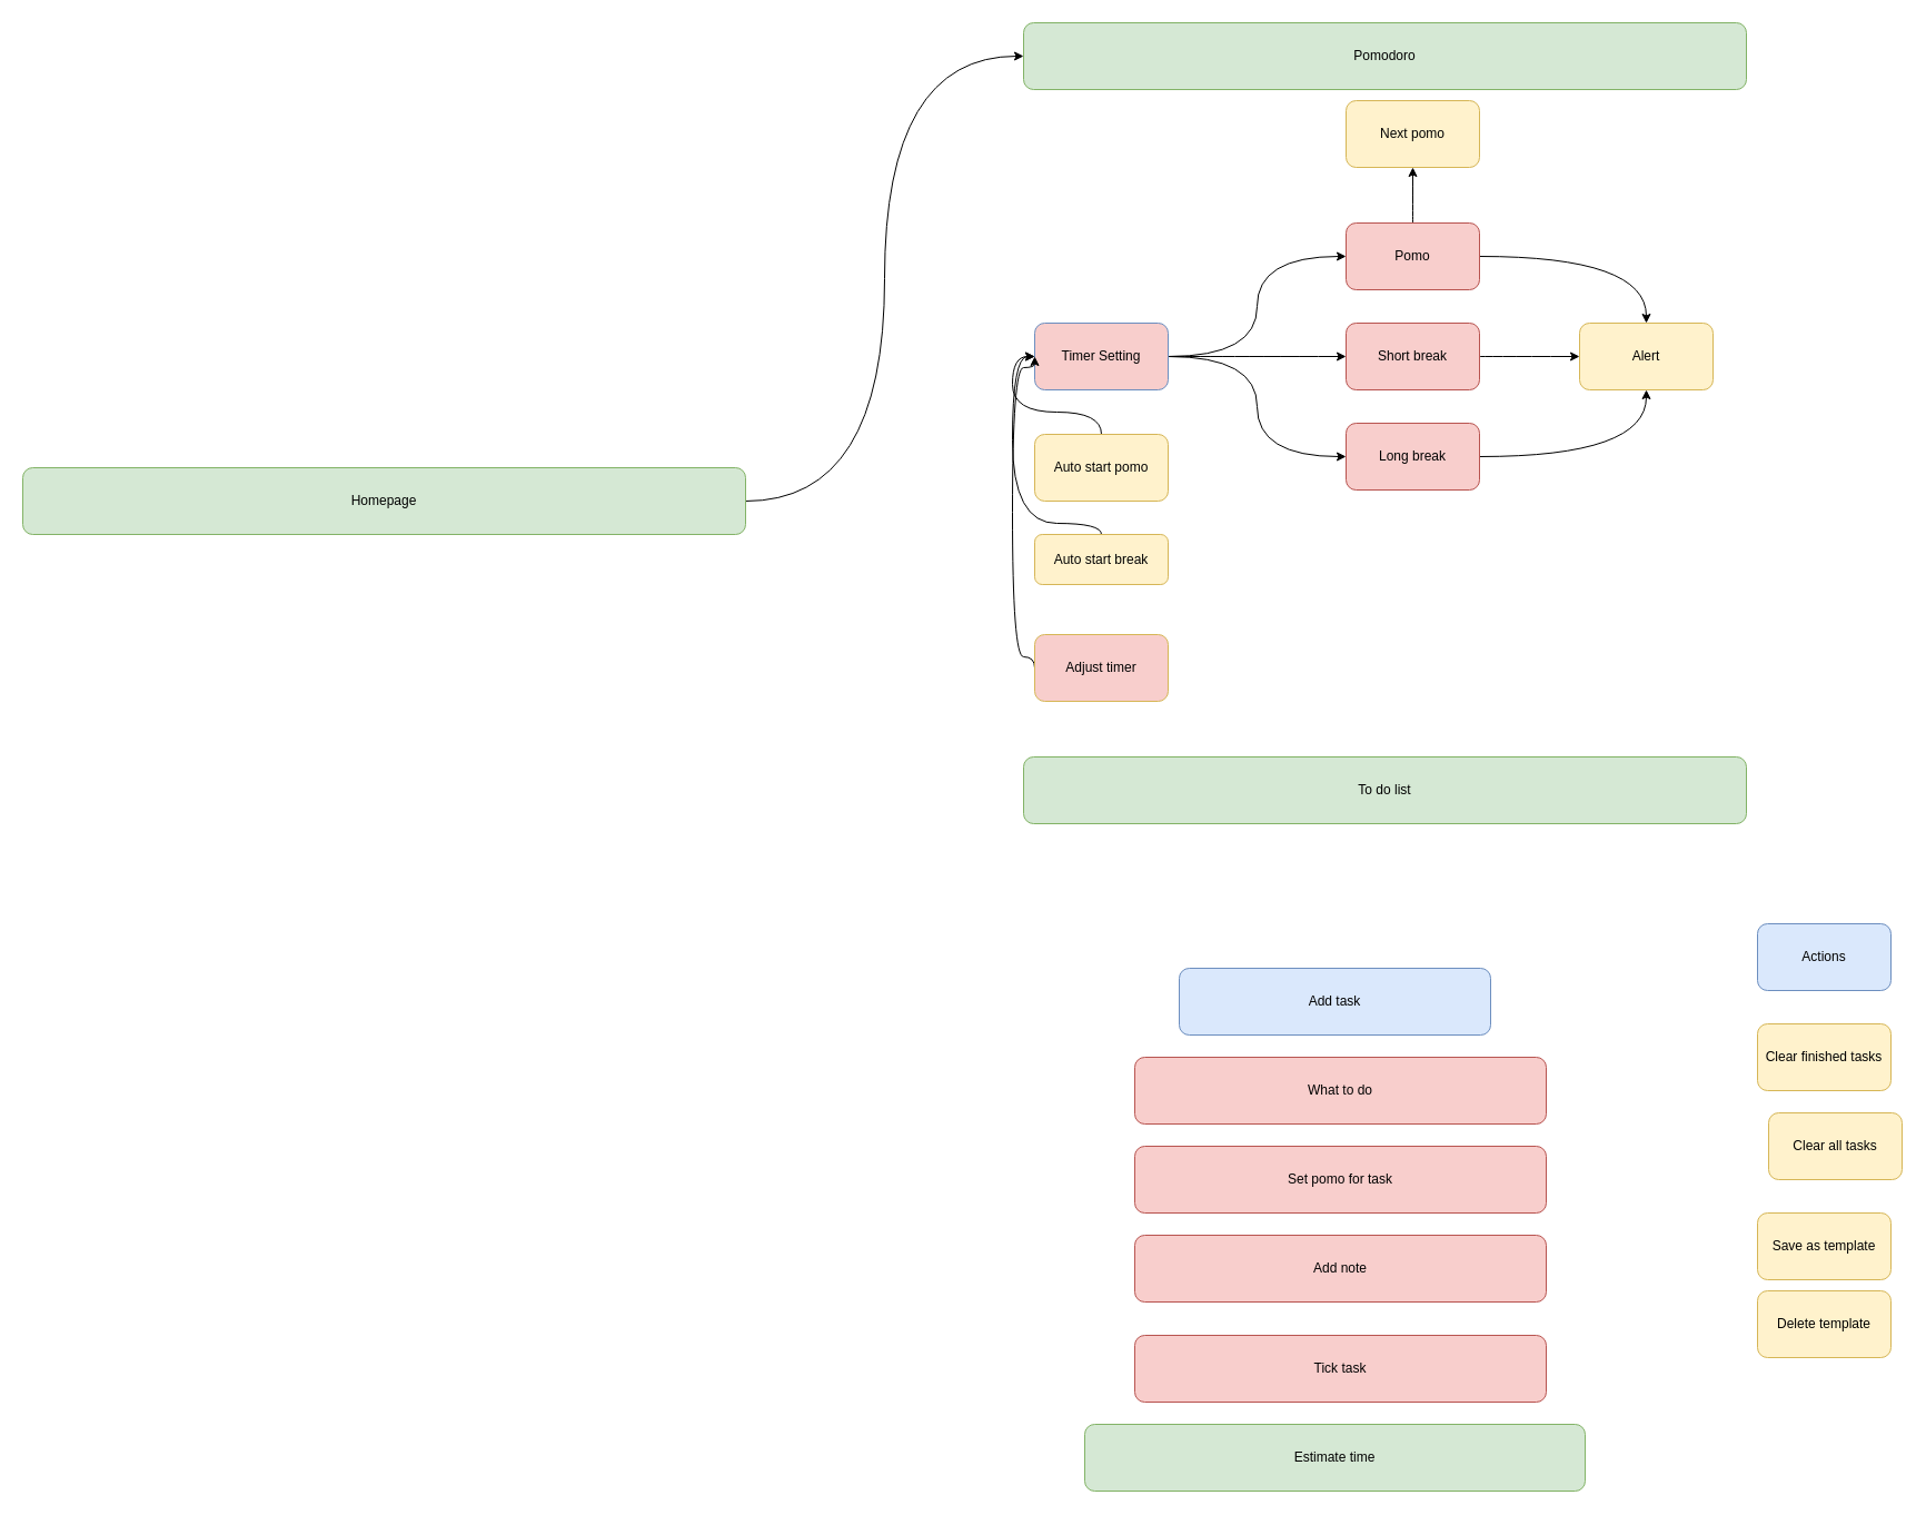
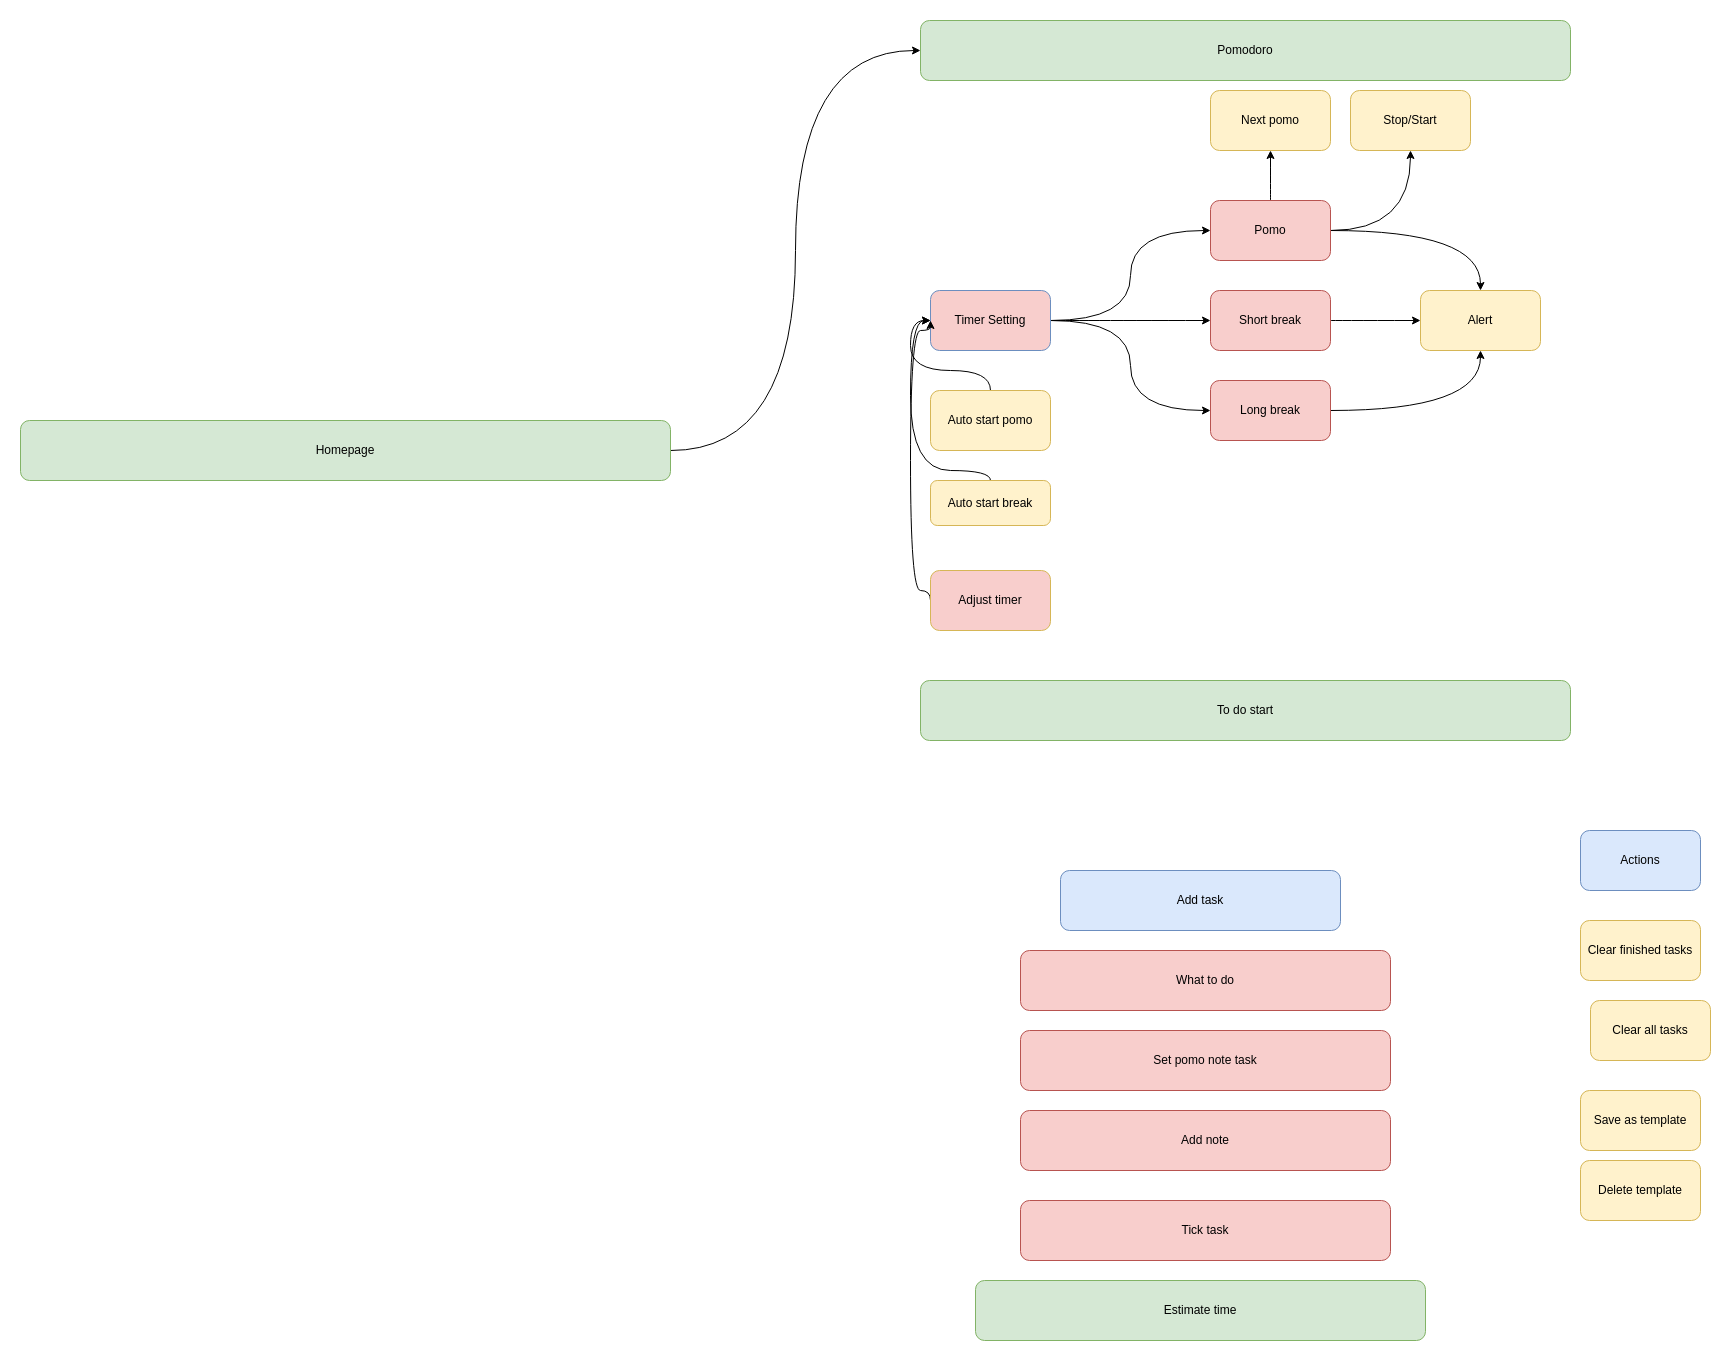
  <mxCell id="0" />
  <mxCell id="1" parent="0" />
  <mxCell id="2" style="edgeStyle=orthogonalEdgeStyle;rounded=0;orthogonalLoop=1;jettySize=auto;html=1;entryX=0;entryY=0.5;entryDx=0;entryDy=0;curved=1;" parent="1" source="5" target="9" edge="1"><mxGeometry relative="1" as="geometry" /></mxCell>
  <mxCell id="3" style="edgeStyle=orthogonalEdgeStyle;rounded=0;orthogonalLoop=1;jettySize=auto;html=1;entryX=0;entryY=0.5;entryDx=0;entryDy=0;curved=1;" parent="1" source="5" target="11" edge="1"><mxGeometry relative="1" as="geometry" /></mxCell>
  <mxCell id="4" style="edgeStyle=orthogonalEdgeStyle;rounded=0;orthogonalLoop=1;jettySize=auto;html=1;entryX=0;entryY=0.5;entryDx=0;entryDy=0;curved=1;" parent="1" source="5" target="13" edge="1"><mxGeometry relative="1" as="geometry" /></mxCell>
  <mxCell id="5" value="Timer Setting" style="rounded=1;whiteSpace=wrap;html=1;fillColor=#f8cecc;strokeColor=#6c8ebf;" parent="1" vertex="1"><mxGeometry x="930" y="290" width="120" height="60" as="geometry" /></mxCell>
  <mxCell id="6" style="edgeStyle=orthogonalEdgeStyle;curved=1;rounded=0;orthogonalLoop=1;jettySize=auto;html=1;entryX=0.5;entryY=0;entryDx=0;entryDy=0;" parent="1" source="9" target="20" edge="1"><mxGeometry relative="1" as="geometry" /></mxCell>
+ <mxCell id="7" style="edgeStyle=orthogonalEdgeStyle;curved=1;rounded=0;orthogonalLoop=1;jettySize=auto;html=1;" parent="1" source="9" target="31" edge="1"><mxGeometry relative="1" as="geometry" /></mxCell>
  <mxCell id="8" style="edgeStyle=orthogonalEdgeStyle;curved=1;rounded=0;orthogonalLoop=1;jettySize=auto;html=1;entryX=0.5;entryY=1;entryDx=0;entryDy=0;" parent="1" source="9" target="32" edge="1"><mxGeometry relative="1" as="geometry" /></mxCell>
  <mxCell id="9" value="Pomo" style="rounded=1;whiteSpace=wrap;html=1;fillColor=#f8cecc;strokeColor=#b85450;" parent="1" vertex="1"><mxGeometry x="1210" y="200" width="120" height="60" as="geometry" /></mxCell>
  <mxCell id="10" style="edgeStyle=orthogonalEdgeStyle;curved=1;rounded=0;orthogonalLoop=1;jettySize=auto;html=1;entryX=0;entryY=0.5;entryDx=0;entryDy=0;" parent="1" source="11" target="20" edge="1"><mxGeometry relative="1" as="geometry" /></mxCell>
  <mxCell id="11" value="Short break" style="rounded=1;whiteSpace=wrap;html=1;fillColor=#f8cecc;strokeColor=#b85450;" parent="1" vertex="1"><mxGeometry x="1210" y="290" width="120" height="60" as="geometry" /></mxCell>
  <mxCell id="12" style="edgeStyle=orthogonalEdgeStyle;curved=1;rounded=0;orthogonalLoop=1;jettySize=auto;html=1;entryX=0.5;entryY=1;entryDx=0;entryDy=0;" parent="1" source="13" target="20" edge="1"><mxGeometry relative="1" as="geometry" /></mxCell>
  <mxCell id="13" value="Long break" style="rounded=1;whiteSpace=wrap;html=1;fillColor=#f8cecc;strokeColor=#b85450;" parent="1" vertex="1"><mxGeometry x="1210" y="380" width="120" height="60" as="geometry" /></mxCell>
  <mxCell id="14" style="edgeStyle=orthogonalEdgeStyle;curved=1;rounded=0;orthogonalLoop=1;jettySize=auto;html=1;entryX=0;entryY=0.5;entryDx=0;entryDy=0;" parent="1" source="15" target="5" edge="1"><mxGeometry relative="1" as="geometry" /></mxCell>
  <mxCell id="15" value="Auto start pomo" style="rounded=1;whiteSpace=wrap;html=1;fillColor=#fff2cc;strokeColor=#d6b656;" parent="1" vertex="1"><mxGeometry x="930" y="390" width="120" height="60" as="geometry" /></mxCell>
  <mxCell id="16" style="edgeStyle=orthogonalEdgeStyle;curved=1;rounded=0;orthogonalLoop=1;jettySize=auto;html=1;entryX=0;entryY=0.5;entryDx=0;entryDy=0;" parent="1" source="17" target="5" edge="1"><mxGeometry relative="1" as="geometry"><Array as="points"><mxPoint x="990" y="470" /><mxPoint x="910" y="470" /><mxPoint x="910" y="320" /></Array></mxGeometry></mxCell>
  <mxCell id="17" value="Auto start break" style="rounded=1;whiteSpace=wrap;html=1;fillColor=#fff2cc;strokeColor=#d6b656;" parent="1" vertex="1"><mxGeometry x="930" y="480" width="120" height="45" as="geometry" /></mxCell>
  <mxCell id="18" style="edgeStyle=orthogonalEdgeStyle;curved=1;rounded=0;orthogonalLoop=1;jettySize=auto;html=1;exitX=0;exitY=0.5;exitDx=0;exitDy=0;" parent="1" source="19" edge="1"><mxGeometry relative="1" as="geometry"><mxPoint x="930" y="320" as="targetPoint" /><Array as="points"><mxPoint x="930" y="590" /><mxPoint x="910" y="590" /><mxPoint x="910" y="330" /><mxPoint x="930" y="330" /></Array></mxGeometry></mxCell>
  <mxCell id="19" value="Adjust timer" style="rounded=1;whiteSpace=wrap;html=1;fillColor=#f8cecc;strokeColor=#d6b656;" parent="1" vertex="1"><mxGeometry x="930" y="570" width="120" height="60" as="geometry" /></mxCell>
  <mxCell id="20" value="Alert" style="rounded=1;whiteSpace=wrap;html=1;fillColor=#fff2cc;strokeColor=#d6b656;" parent="1" vertex="1"><mxGeometry x="1420" y="290" width="120" height="60" as="geometry" /></mxCell>
  <mxCell id="21" value="Pomodoro" style="rounded=1;whiteSpace=wrap;html=1;fillColor=#d5e8d4;strokeColor=#82b366;" parent="1" vertex="1"><mxGeometry x="920" y="20" width="650" height="60" as="geometry" /></mxCell>
- <mxCell id="22" value="To do list" style="rounded=1;whiteSpace=wrap;html=1;fillColor=#d5e8d4;strokeColor=#82b366;" parent="1" vertex="1"><mxGeometry x="920" y="680" width="650" height="60" as="geometry" /></mxCell>
+ <mxCell id="22" value="To do start" style="rounded=1;whiteSpace=wrap;html=1;fillColor=#d5e8d4;strokeColor=#82b366;" parent="1" vertex="1"><mxGeometry x="920" y="680" width="650" height="60" as="geometry" /></mxCell>
  <mxCell id="23" value="Actions" style="rounded=1;whiteSpace=wrap;html=1;fillColor=#dae8fc;strokeColor=#6c8ebf;" parent="1" vertex="1"><mxGeometry x="1580" y="830" width="120" height="60" as="geometry" /></mxCell>
  <mxCell id="24" value="Clear finished tasks" style="rounded=1;whiteSpace=wrap;html=1;fillColor=#fff2cc;strokeColor=#d6b656;" parent="1" vertex="1"><mxGeometry x="1580" y="920" width="120" height="60" as="geometry" /></mxCell>
  <mxCell id="25" value="Clear all tasks" style="rounded=1;whiteSpace=wrap;html=1;fillColor=#fff2cc;strokeColor=#d6b656;" parent="1" vertex="1"><mxGeometry x="1590" y="1000" width="120" height="60" as="geometry" /></mxCell>
  <mxCell id="26" value="Add task" style="rounded=1;whiteSpace=wrap;html=1;fillColor=#dae8fc;strokeColor=#6c8ebf;" parent="1" vertex="1"><mxGeometry x="1060" y="870" width="280" height="60" as="geometry" /></mxCell>
  <mxCell id="27" value="What to do" style="rounded=1;whiteSpace=wrap;html=1;fillColor=#f8cecc;strokeColor=#b85450;" parent="1" vertex="1"><mxGeometry x="1020" y="950" width="370" height="60" as="geometry" /></mxCell>
- <mxCell id="28" value="Set pomo for task" style="rounded=1;whiteSpace=wrap;html=1;fillColor=#f8cecc;strokeColor=#b85450;" parent="1" vertex="1"><mxGeometry x="1020" y="1030" width="370" height="60" as="geometry" /></mxCell>
+ <mxCell id="28" value="Set pomo note task" style="rounded=1;whiteSpace=wrap;html=1;fillColor=#f8cecc;strokeColor=#b85450;" parent="1" vertex="1"><mxGeometry x="1020" y="1030" width="370" height="60" as="geometry" /></mxCell>
  <mxCell id="29" value="Add note" style="rounded=1;whiteSpace=wrap;html=1;fillColor=#f8cecc;strokeColor=#b85450;" parent="1" vertex="1"><mxGeometry x="1020" y="1110" width="370" height="60" as="geometry" /></mxCell>
  <mxCell id="30" value="Estimate time" style="rounded=1;whiteSpace=wrap;html=1;fillColor=#d5e8d4;strokeColor=#82b366;" parent="1" vertex="1"><mxGeometry x="975" y="1280" width="450" height="60" as="geometry" /></mxCell>
+ <mxCell id="31" value="Stop/Start" style="rounded=1;whiteSpace=wrap;html=1;fillColor=#fff2cc;strokeColor=#d6b656;" parent="1" vertex="1"><mxGeometry x="1350" y="90" width="120" height="60" as="geometry" /></mxCell>
  <mxCell id="32" value="Next pomo" style="rounded=1;whiteSpace=wrap;html=1;fillColor=#fff2cc;strokeColor=#d6b656;" parent="1" vertex="1"><mxGeometry x="1210" y="90" width="120" height="60" as="geometry" /></mxCell>
  <mxCell id="33" value="Tick task" style="rounded=1;whiteSpace=wrap;html=1;fillColor=#f8cecc;strokeColor=#b85450;" parent="1" vertex="1"><mxGeometry x="1020" y="1200" width="370" height="60" as="geometry" /></mxCell>
  <mxCell id="34" style="edgeStyle=orthogonalEdgeStyle;rounded=0;orthogonalLoop=1;jettySize=auto;html=1;entryX=0;entryY=0.5;entryDx=0;entryDy=0;curved=1;" parent="1" source="35" target="21" edge="1"><mxGeometry relative="1" as="geometry" /></mxCell>
  <mxCell id="35" value="Homepage" style="rounded=1;whiteSpace=wrap;html=1;fillColor=#d5e8d4;strokeColor=#82b366;" parent="1" vertex="1"><mxGeometry x="20" y="420" width="650" height="60" as="geometry" /></mxCell>
  <mxCell id="36" value="Save as template" style="rounded=1;whiteSpace=wrap;html=1;fillColor=#fff2cc;strokeColor=#d6b656;" vertex="1" parent="1"><mxGeometry x="1580" y="1090" width="120" height="60" as="geometry" /></mxCell>
  <mxCell id="37" value="Delete template" style="rounded=1;whiteSpace=wrap;html=1;fillColor=#fff2cc;strokeColor=#d6b656;" vertex="1" parent="1"><mxGeometry x="1580" y="1160" width="120" height="60" as="geometry" /></mxCell>
